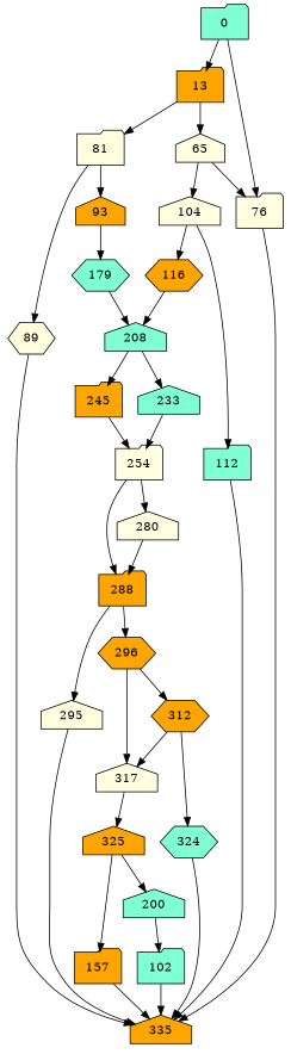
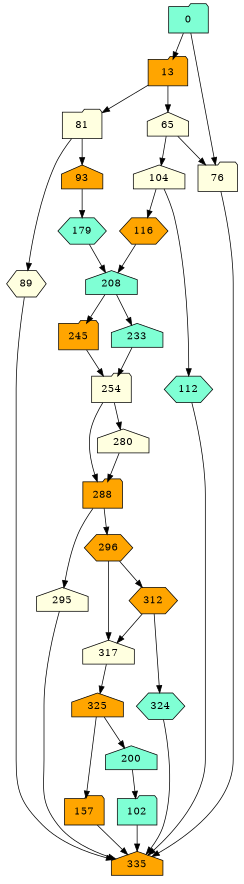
  digraph {
    node [fillcolor=orange shape=house style=filled]
    n1 [fillcolor=aquamarine label=0 shape=folder]
    n2 [label=13 shape=folder]
    n3 [fillcolor=lightyellow label=76 shape=folder]
    n4 [fillcolor=lightyellow label=65]
    n5 [fillcolor=lightyellow label=81 shape=folder]
    n6 [label=335]
    n7 [fillcolor=lightyellow label=104]
    n8 [fillcolor=lightyellow label=89 shape=hexagon]
    n9 [label=93]
-   n10 [fillcolor=aquamarine label=112 shape=folder]
+   n10 [fillcolor=aquamarine label=112 shape=hexagon]
    n11 [label=116 shape=hexagon]
    n12 [fillcolor=aquamarine label=179 shape=hexagon]
    n13 [fillcolor=aquamarine label=208]
    n14 [fillcolor=aquamarine label=102 shape=folder]
    n15 [fillcolor=aquamarine label=233]
    n16 [label=245 shape=folder]
    n17 [label=157 shape=folder]
    n18 [fillcolor=aquamarine label=200]
    n19 [fillcolor=lightyellow label=254 shape=folder]
    n20 [fillcolor=lightyellow label=280]
    n21 [label=288 shape=folder]
    n22 [fillcolor=lightyellow label=295]
    n23 [label=296 shape=hexagon]
    n24 [label=312 shape=hexagon]
    n25 [fillcolor=lightyellow label=317]
    n26 [fillcolor=aquamarine label=324 shape=hexagon]
    n27 [label=325]
    n1 -> n2
    n1 -> n3
    n2 -> n4
    n2 -> n5
    n3 -> n6
    n4 -> n3
    n4 -> n7
    n5 -> n8
    n5 -> n9
    n7 -> n10
    n7 -> n11
    n8 -> n6
    n9 -> n12
    n10 -> n6
    n11 -> n13
    n12 -> n13
    n13 -> n15
    n13 -> n16
    n14 -> n6
    n15 -> n19
    n16 -> n19
    n17 -> n6
    n18 -> n14
    n19 -> n20
    n19 -> n21
    n20 -> n21
    n21 -> n22
    n21 -> n23
    n22 -> n6
    n23 -> n24
    n23 -> n25
    n24 -> n25
    n24 -> n26
    n25 -> n27
    n26 -> n6
    n27 -> n17
    n27 -> n18
  }
